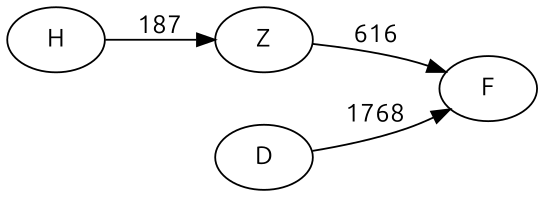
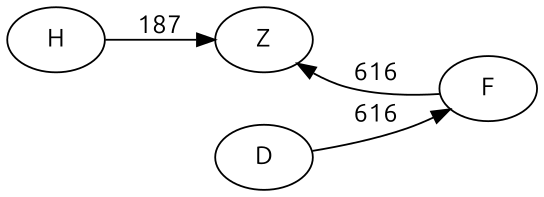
  digraph {
    fontname=Ubuntu
    rankdir=LR
    node [fontname=Ubuntu]
    edge [fontname=Ubuntu]
    H
    Z
    F
    D
    H -> Z [label=187]
-   Z -> F [label=616]
-   D -> F [label=1768]
+   F -> Z [label=616]
+   D -> F [label=616]
  }
